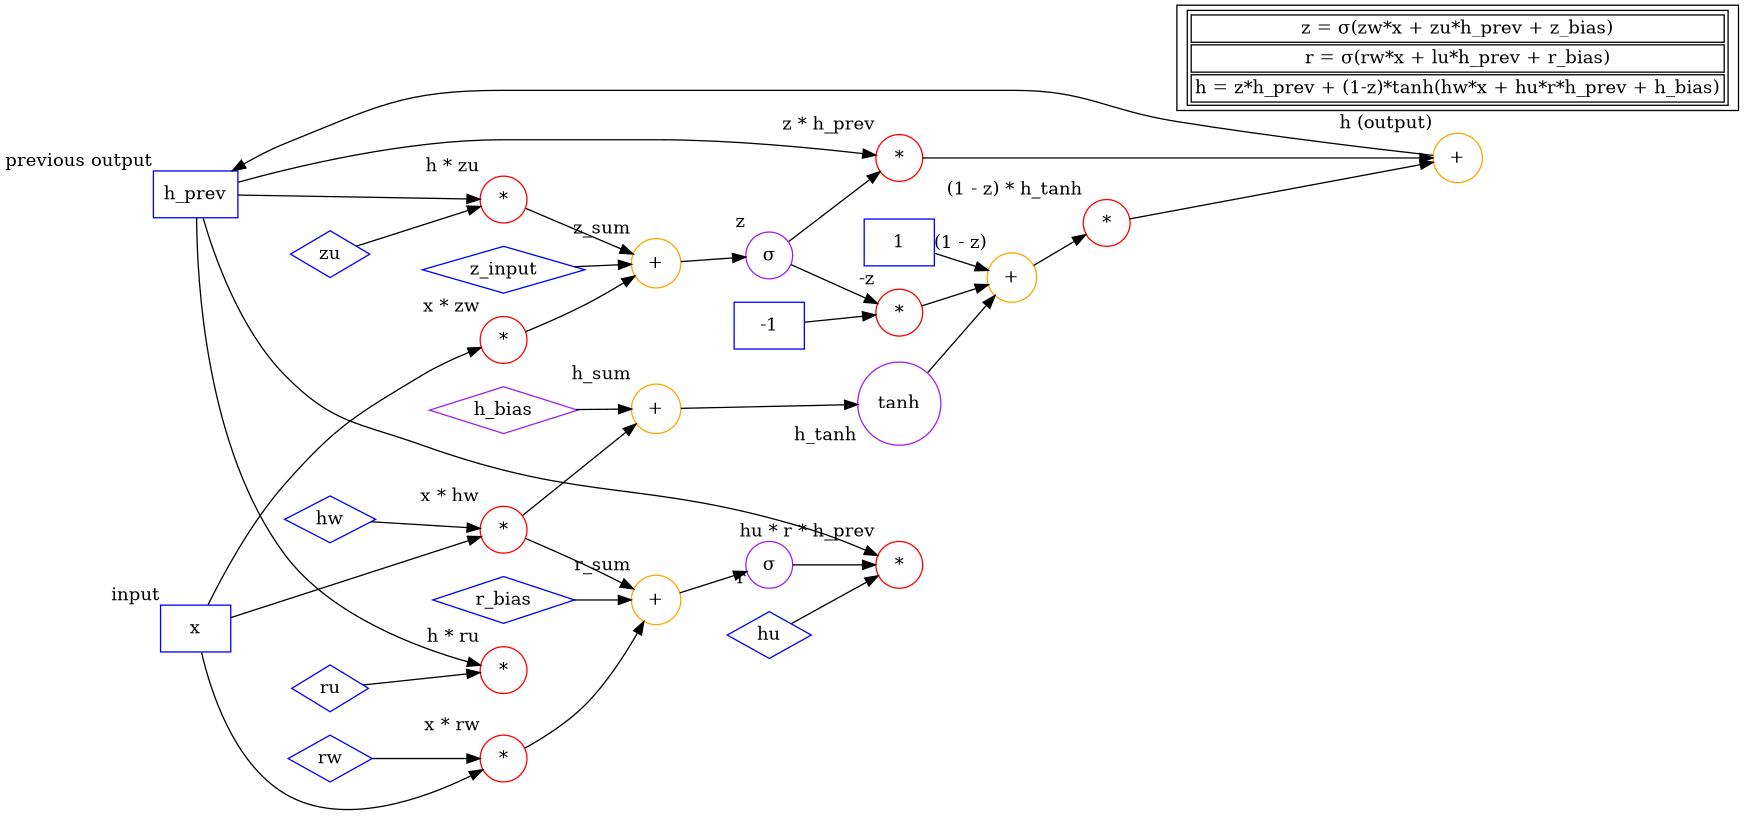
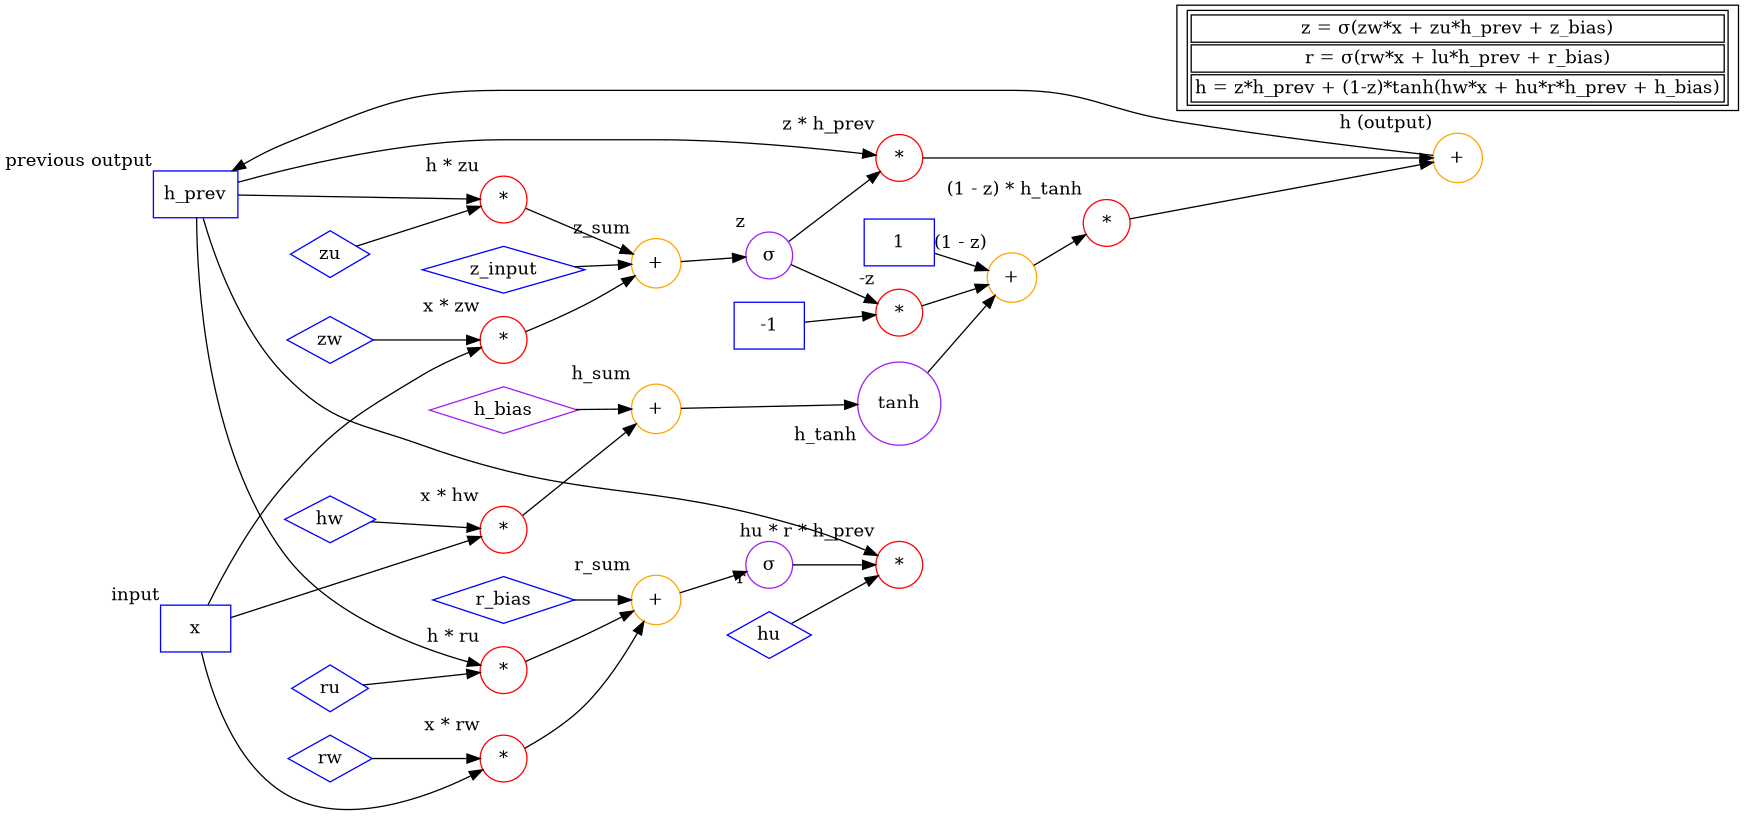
  digraph {
    rankdir=LR
    node [color=blue shape=circle]
    n1 [label=x shape=box xlabel=input]
    n2 [label=h_prev shape=box xlabel="previous output"]
    n3 [label=<                 <table>                 <tr><td>z = &sigma;(zw*x + zu*h_prev + z_bias)</td></tr>                   <tr><td>r = &sigma;(rw*x + lu*h_prev + r_bias)</td></tr>                 <tr><td>h = z*h_prev + (1-z)*tanh(hw*x + hu*r*h_prev + h_bias)</td></tr>                 </table>                 > shape=box color=""]
    n4 [color=orange label="+" xlabel="h (output)"]
    n5 [color=red label="*" xlabel="x * zw"]
    n6 [color=red label="*" xlabel="x * rw"]
    n7 [color=red label="*" xlabel="x * hw"]
    n8 [color=red label="*" xlabel="h * zu"]
    n9 [color=red label="*" xlabel="h * ru"]
    n10 [color=red label="*" xlabel="hu * r * h_prev"]
    n11 [color=red label="*" xlabel="z * h_prev"]
    n12 [color=orange label="+" xlabel=z_sum]
    n13 [color=orange label="+" xlabel=r_sum]
    n14 [color=orange label="+" xlabel=h_sum]
    n15 [label=z_input shape=diamond]
    n16 [color=purple label="&sigma;" xlabel=z]
+   n17 [label=zw shape=diamond]
    n18 [label=zu shape=diamond]
    n19 [color=red label="*" xlabel="-z"]
    n20 [color=orange label="+" xlabel="(1 - z)"]
    n21 [label=r_bias shape=diamond]
    n22 [color=purple label="&sigma;" xlabel=r]
    n23 [label=rw shape=diamond]
    n24 [label=ru shape=diamond]
    n25 [color=purple label=h_bias shape=diamond]
    n26 [color=purple label=tanh xlabel=h_tanh]
    n27 [label=hw shape=diamond]
    n28 [label=hu shape=diamond]
    n29 [color=red label="*" xlabel="(1 - z) * h_tanh"]
    n30 [label=-1 shape=box]
    n31 [label=1 shape=box]
    subgraph sub_1 {
      rank=source
      n1
      n2
    }
    subgraph sub_2 {
      rank=sink
      n3
      n4
    }
    n1 -> n5
    n1 -> n6
    n1 -> n7
    n2 -> n8
    n2 -> n9
    n2 -> n10
    n2 -> n11
    n3 -> n4 [style=invis]
    n4 -> n2
    n5 -> n12
    n6 -> n13
    n7 -> n14
    n8 -> n12
-   n7 -> n13
+   n9 -> n13
    n11 -> n4
    n12 -> n16
    n13 -> n22
    n14 -> n26
    n15 -> n12
    n16 -> n11
    n16 -> n19
+   n17 -> n5
    n18 -> n8
    n19 -> n20
    n20 -> n29
    n21 -> n13
    n22 -> n10
    n23 -> n6
    n24 -> n9
    n25 -> n14
    n26 -> n20
    n27 -> n7
    n28 -> n10
    n29 -> n4
    n30 -> n19
    n31 -> n20
  }
